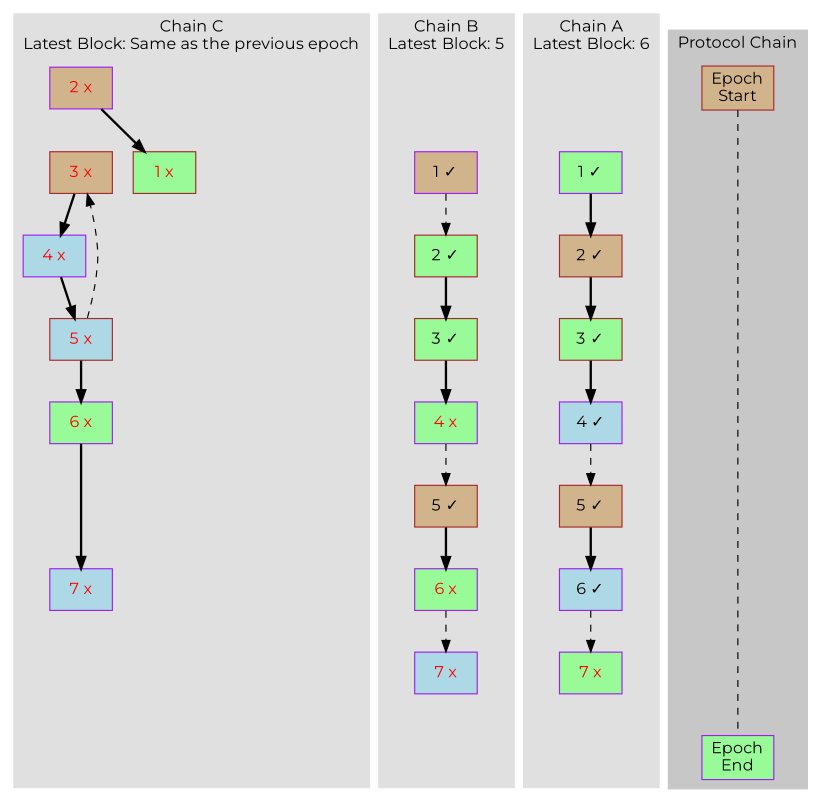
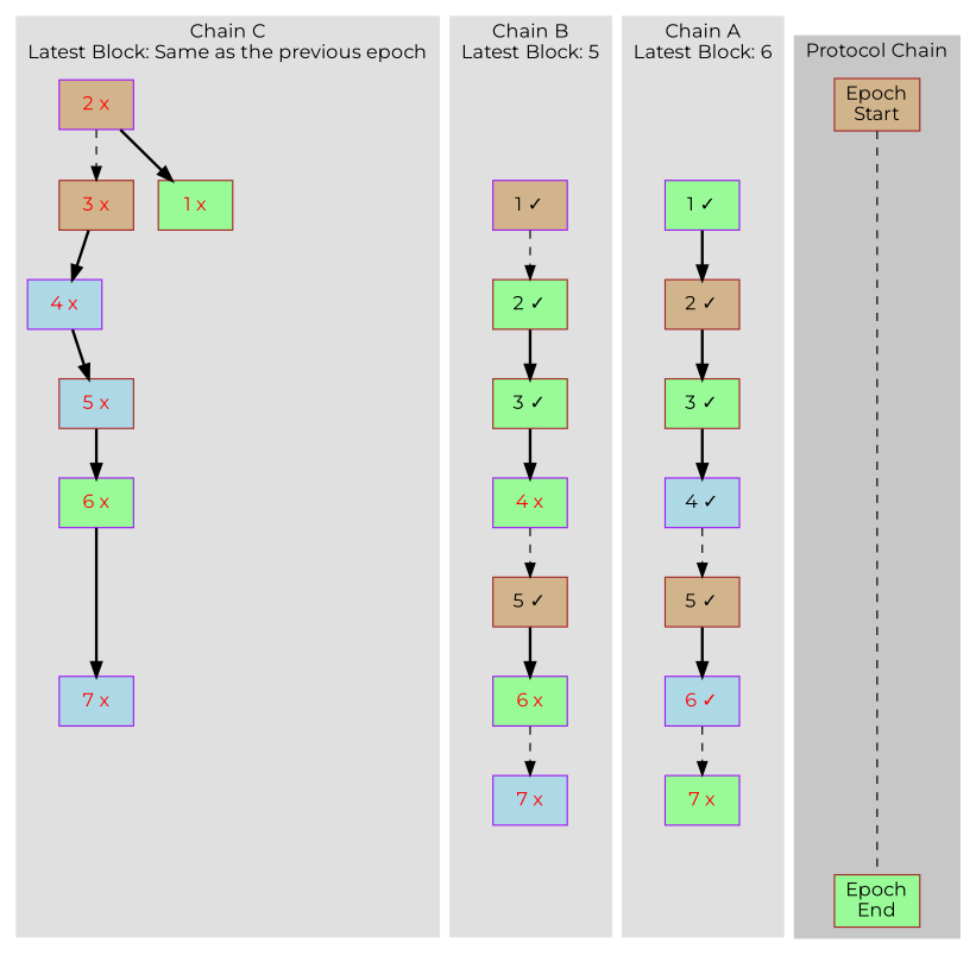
  digraph {
    fontname=Montserrat
    newrank=true
    rankdir=TB
    node [fillcolor=palegreen fontname=Montserrat shape=rect style=filled color=purple]
    edge [fontname=Montserrat style=bold]
    CC1 [fillcolor=whitesmoke style=invis color=""]
    CB1 [fillcolor=whitesmoke style=invis color=""]
    CA1 [fillcolor=whitesmoke style=invis color=""]
    n4 [color=brown fillcolor=tan label="Epoch\nStart"]
    CC9 [fillcolor=whitesmoke style=invis color=""]
    CB9 [fillcolor=whitesmoke style=invis color=""]
    CA9 [fillcolor=whitesmoke style=invis color=""]
-   n8 [label="Epoch\nEnd"]
+   n8 [color=brown label="Epoch\nEnd"]
    n9 [color=brown fontcolor=red label="1 x"]
    n10 [fillcolor=tan fontcolor=red label="2 x"]
    n11 [color=brown fillcolor=tan fontcolor=red label="3 x"]
    n12 [fillcolor=lightblue fontcolor=red label="4 x"]
    n13 [color=brown fillcolor=lightblue fontcolor=red label="5 x"]
    n14 [fontcolor=red label="6 x"]
    n15 [fillcolor=lightblue fontcolor=red label="7 x"]
    n16 [fillcolor=tan label="1 ✓"]
    n17 [color=brown label="2 ✓"]
    n18 [color=brown label="3 ✓"]
    n19 [fontcolor=red label="4 x"]
    n20 [color=brown fillcolor=tan label="5 ✓"]
    n21 [fontcolor=red label="6 x"]
    n22 [fillcolor=lightblue fontcolor=red label="7 x"]
    n23 [label="1 ✓"]
    n24 [color=brown fillcolor=tan label="2 ✓"]
    n25 [color=brown label="3 ✓"]
    n26 [fillcolor=lightblue label="4 ✓"]
    n27 [color=brown fillcolor=tan label="5 ✓"]
-   n28 [fillcolor=lightblue label="6 ✓"]
+   n28 [fillcolor=lightblue label="6 ✓" fontcolor=red]
    n29 [fontcolor=red label="7 x"]
    subgraph sub_1 {
      rank=same
      CC1
      CB1
      CA1
      n4
    }
    subgraph sub_2 {
      rank=same
      CC9
      CB9
      CA9
      n8
    }
    subgraph cluster_3 {
      color=grey88
      label="Chain C\nLatest Block: Same as the previous epoch"
      style=filled
      CC1
      CC9
      n9
      n10
      n11
      n12
      n13
      n14
      n15
    }
    subgraph cluster_4 {
      color=grey88
      label="Chain B\nLatest Block: 5"
      style=filled
      CB1
      CB9
      n16
      n17
      n18
      n19
      n20
      n21
      n22
    }
    subgraph cluster_5 {
      color=grey88
      label="Chain A\nLatest Block: 6"
      style=filled
      CA1
      CA9
      n23
      n24
      n25
      n26
      n27
      n28
      n29
    }
    subgraph cluster_6 {
      color=grey78
      label="Protocol Chain"
      style=filled
      n4
      n8
    }
    CC1 -> n9 [style=invis]
    CB1 -> n16 [style=invis]
    CA1 -> n23 [style=invis]
    n4 -> n8 [arrowhead=none style=dashed]
    n10 -> n9
-   n13 -> n11 [style=dashed]
+   n10 -> n11 [style=dashed]
    n11 -> n12
    n12 -> n13
    n13 -> n14
    n14 -> n15
    n15 -> CC9 [style=invis]
    n16 -> n17 [style=dashed]
    n17 -> n18
    n18 -> n19
    n19 -> n20 [style=dashed]
    n20 -> n21
    n21 -> n22 [style=dashed]
    n22 -> CB9 [style=invis]
    n23 -> n24
    n24 -> n25
    n25 -> n26
    n26 -> n27 [style=dashed]
    n27 -> n28
    n28 -> n29 [style=dashed]
    n29 -> CA9 [style=invis]
  }
